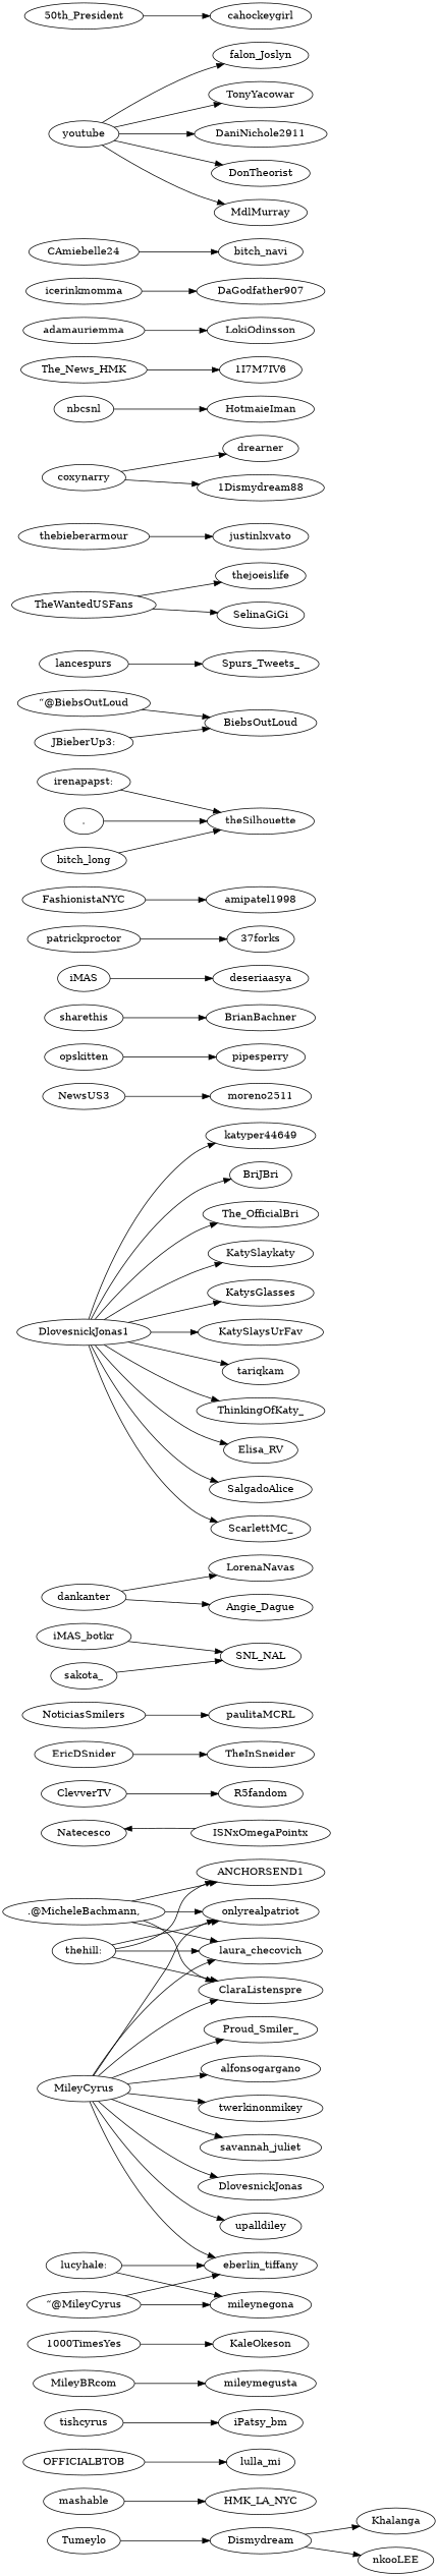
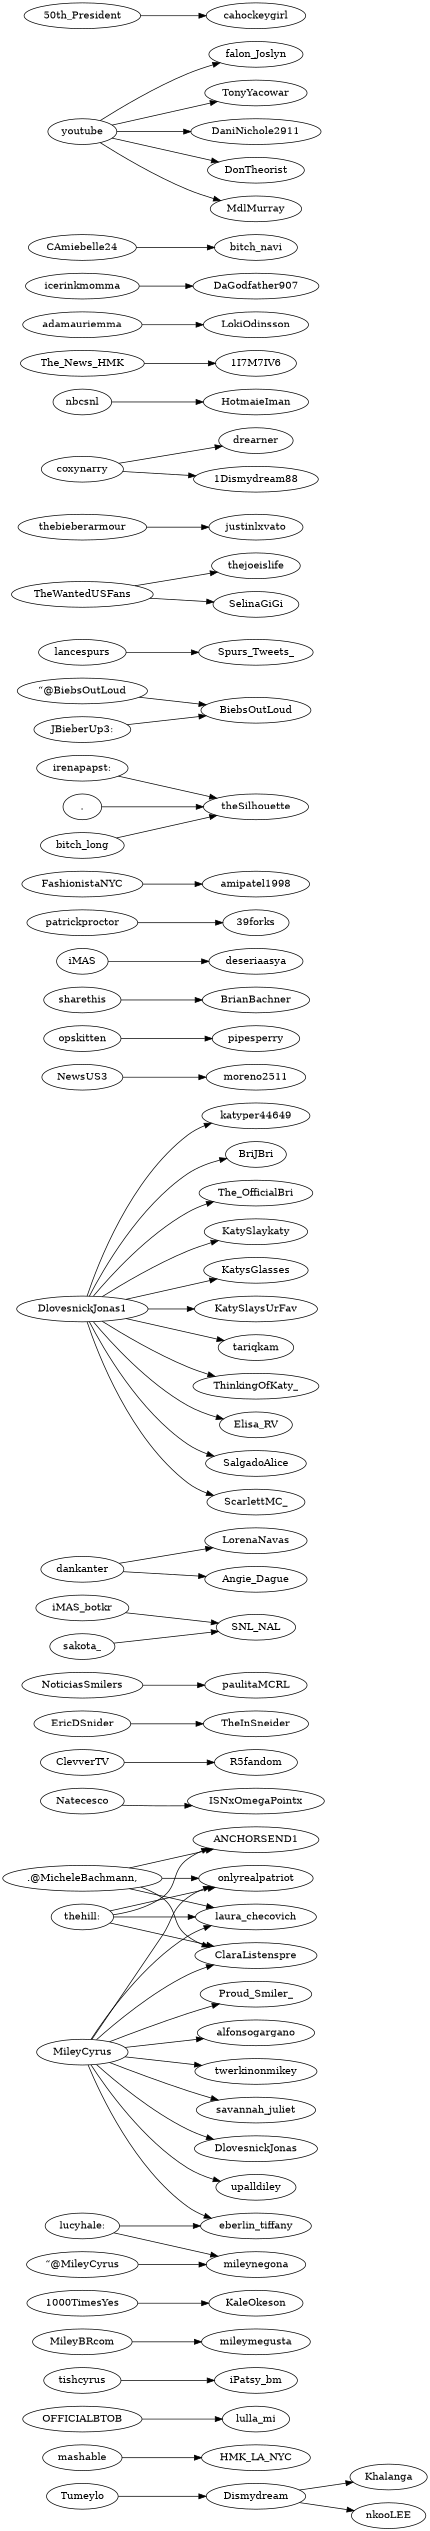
  strict digraph {
    rankdir=LR
    edge [tweet_id=388062934565662720]
    n1 [label=Dismydream]
    Khalanga
    nkooLEE
    mashable
    HMK_LA_NYC
    OFFICIALBTOB
    lulla_mi
    tishcyrus
    iPatsy_bm
    MileyBRcom
    mileymegusta
    "1000TimesYes"
    KaleOkeson
    "thehill:"
    onlyrealpatriot
    ANCHORSEND1
    laura_checovich
    ClaraListenspre
    Natecesco
    ISNxOmegaPointx
    ClevverTV
    R5fandom
    EricDSnider
    TheInSneider
    MileyCyrus
    Proud_Smiler_
    alfonsogargano
    twerkinonmikey
    savannah_juliet
    eberlin_tiffany
    DlovesnickJonas
    upalldiley
    ".@MicheleBachmann,"
    NoticiasSmilers
    paulitaMCRL
    iMAS_botkr
    SNL_NAL
    dankanter
    LorenaNavas
    Angie_Dague
    n41 [label=DlovesnickJonas1]
    katyper44649
    BriJBri
    The_OfficialBri
    KatySlaykaty
    KatysGlasses
    KatySlaysUrFav
    tariqkam
    ThinkingOfKaty_
    Elisa_RV
    SalgadoAlice
    ScarlettMC_
    NewsUS3
    moreno2511
    opskitten
    pipesperry
    sharethis
    BrianBachner
    n59 [label=iMAS]
    deseriaasya
    patrickproctor
-   "39forks" [label="37forks"]
+   "39forks"
    Tumeylo
    FashionistaNYC
    amipatel1998
    "irenapapst:"
    theSilhouette
    "."
    "“@BiebsOutLoud"
    BiebsOutLoud
    lancespurs
    Spurs_Tweets_
    n73 [label=bitch_long]
    "JBieberUp3:"
    TheWantedUSFans
    thejoeislife
    SelinaGiGi
    sakota_
    thebieberarmour
    justinlxvato
    coxynarry
    drearner
    "1Dismydream88"
    nbcsnl
    HotmaieIman
    n86 [label=The_News_HMK]
    "1I7M7IV6"
    adamauriemma
    LokiOdinsson
    "“@MileyCyrus"
    mileynegona
    icerinkmomma
    DaGodfather907
    CAmiebelle24
    bitch_navi
    "lucyhale:"
    youtube
    falon_Joslyn
    TonyYacowar
    DaniNichole2911
    DonTheorist
    MdlMurray
    "50th_President"
    cahockeygirl
    n1 -> Khalanga [tweet_id=388063869782220800]
    n1 -> nkooLEE [tweet_id=388067402883559424]
    mashable -> HMK_LA_NYC [tweet_id=388068539544137728]
    OFFICIALBTOB -> lulla_mi [tweet_id=388066976905846784]
    tishcyrus -> iPatsy_bm [tweet_id=388067190076735488]
    MileyBRcom -> mileymegusta [tweet_id=388066142381940736]
    "1000TimesYes" -> KaleOkeson [tweet_id=388068386715865088]
    "thehill:" -> onlyrealpatriot
    "thehill:" -> ANCHORSEND1 [tweet_id=388064609196081152]
    "thehill:" -> laura_checovich [tweet_id=388064930210918401]
    "thehill:" -> ClaraListenspre [tweet_id=388062928668082176]
-   ISNxOmegaPointx -> Natecesco [tweet_id=388064847444713472]
+   Natecesco -> ISNxOmegaPointx [tweet_id=388064847444713472]
    ClevverTV -> R5fandom [tweet_id=388063131643047937]
    EricDSnider -> TheInSneider [tweet_id=388063579078815744]
    MileyCyrus -> onlyrealpatriot
    MileyCyrus -> laura_checovich [tweet_id=388064930210918401]
    MileyCyrus -> ClaraListenspre [tweet_id=388062928668082176]
    MileyCyrus -> Proud_Smiler_ [tweet_id=388067945064448000]
    MileyCyrus -> alfonsogargano [tweet_id=388069800536473600]
    MileyCyrus -> twerkinonmikey [tweet_id=388065383523319808]
    MileyCyrus -> savannah_juliet [tweet_id=388064713135112192]
    MileyCyrus -> eberlin_tiffany [tweet_id=388069050364219392]
    MileyCyrus -> DlovesnickJonas [tweet_id=388067434647007232]
    MileyCyrus -> upalldiley [tweet_id=388061126384451585]
    ".@MicheleBachmann," -> onlyrealpatriot
    ".@MicheleBachmann," -> ANCHORSEND1 [tweet_id=388064609196081152]
    ".@MicheleBachmann," -> laura_checovich [tweet_id=388064930210918401]
    ".@MicheleBachmann," -> ClaraListenspre [tweet_id=388062928668082176]
    NoticiasSmilers -> paulitaMCRL [tweet_id=388063272999858176]
    iMAS_botkr -> SNL_NAL [tweet_id=388064060061016065]
    dankanter -> LorenaNavas [tweet_id=388065046481608704]
    dankanter -> Angie_Dague [tweet_id=388066044776292352]
    n41 -> katyper44649 [tweet_id=388063477505728512]
    n41 -> BriJBri [tweet_id=388069613009133568]
    n41 -> The_OfficialBri [tweet_id=388061906025873408]
    n41 -> KatySlaykaty [tweet_id=388066207179755520]
    n41 -> KatysGlasses [tweet_id=388068403967451137]
    n41 -> KatySlaysUrFav [tweet_id=388061689411022848]
    n41 -> tariqkam [tweet_id=388068340419526656]
    n41 -> ThinkingOfKaty_ [tweet_id=388068756796502016]
    n41 -> Elisa_RV [tweet_id=388066131174756352]
    n41 -> SalgadoAlice [tweet_id=388063996043358208]
    n41 -> ScarlettMC_ [tweet_id=388065679494373376]
    NewsUS3 -> moreno2511 [tweet_id=388066107816693760]
    opskitten -> pipesperry [tweet_id=388063504865169408]
    sharethis -> BrianBachner [tweet_id=388069567563849729]
    n59 -> deseriaasya [tweet_id=388063759505174528]
    patrickproctor -> "39forks" [tweet_id=388068711074390016]
    Tumeylo -> n1 [tweet_id=388062007205060609]
    FashionistaNYC -> amipatel1998 [tweet_id=388067156833095680]
    "irenapapst:" -> theSilhouette [tweet_id=388063882180575232]
    "." -> theSilhouette [tweet_id=388063882180575232]
    "“@BiebsOutLoud" -> BiebsOutLoud [tweet_id=388065859748773888]
    lancespurs -> Spurs_Tweets_ [tweet_id=388067215624650752]
    n73 -> theSilhouette [tweet_id=388063882180575232]
    "JBieberUp3:" -> BiebsOutLoud [tweet_id=388065859748773888]
    TheWantedUSFans -> thejoeislife [tweet_id=388061982198218752]
    TheWantedUSFans -> SelinaGiGi [tweet_id=388067792442126336]
    sakota_ -> SNL_NAL [tweet_id=388063078266703872]
    thebieberarmour -> justinlxvato [tweet_id=388062863174402049]
    coxynarry -> drearner [tweet_id=388062869864333312]
    coxynarry -> "1Dismydream88" [tweet_id=388067868278935553]
    nbcsnl -> HotmaieIman [tweet_id=388063808130121728]
    n86 -> "1I7M7IV6" [tweet_id=388062391641993216]
    adamauriemma -> LokiOdinsson [tweet_id=388065736767201281]
-   "“@MileyCyrus" -> eberlin_tiffany [tweet_id=388064626220740608]
    "“@MileyCyrus" -> mileynegona [tweet_id=388063296005619712]
    icerinkmomma -> DaGodfather907 [tweet_id=388068131509633024]
    CAmiebelle24 -> bitch_navi [tweet_id=388069592892841984]
    "lucyhale:" -> eberlin_tiffany [tweet_id=388064626220740608]
    "lucyhale:" -> mileynegona [tweet_id=388063296005619712]
    youtube -> falon_Joslyn [tweet_id=388066766615617537]
    youtube -> TonyYacowar [tweet_id=388069876033540096]
    youtube -> DaniNichole2911 [tweet_id=388064477196722176]
    youtube -> DonTheorist [tweet_id=388066373865177089]
    youtube -> MdlMurray [tweet_id=388062103921102848]
    "50th_President" -> cahockeygirl [tweet_id=388065921216315392]
  }
